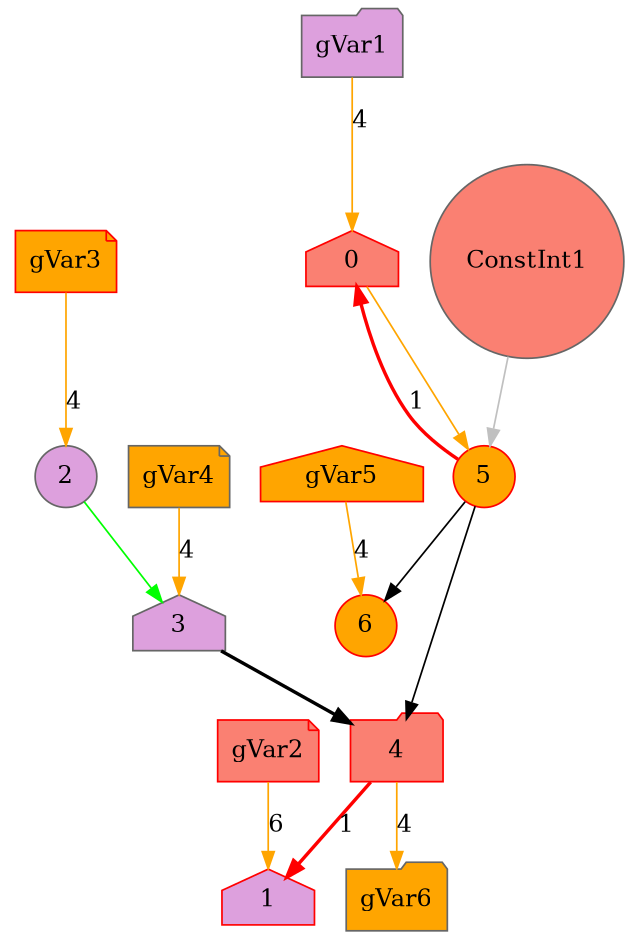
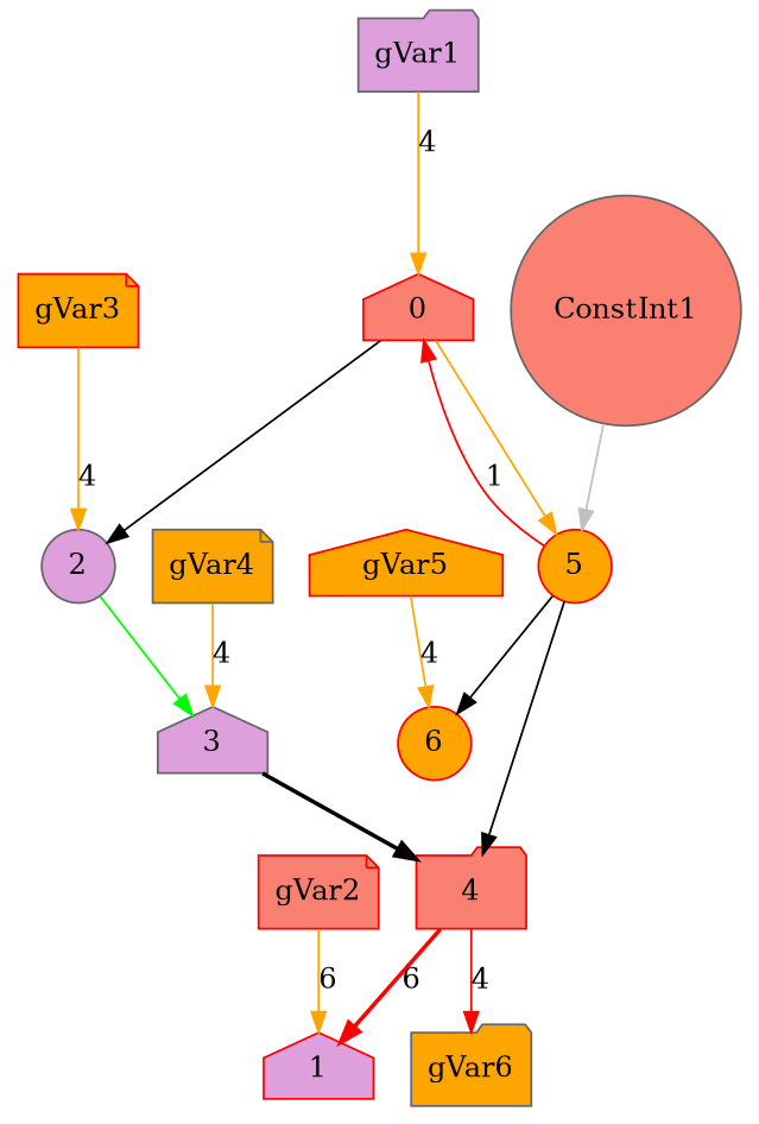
  digraph {
    node [color=red fillcolor=orange shape=house style=filled]
    edge [color=orange]
    n1 [fillcolor=salmon label=0]
    n2 [color=gray40 fillcolor=plum label=2 shape=circle]
    n3 [label=5 shape=circle]
    n4 [color=gray40 fillcolor=plum label=3]
    n5 [fillcolor=salmon label=4 shape=folder]
    n6 [label=6 shape=circle]
    n7 [fillcolor=plum label=1]
    n8 [color=gray40 label=gVar6 shape=folder]
    n9 [color=gray40 fillcolor=plum label=gVar1 shape=folder]
    n10 [fillcolor=salmon label=gVar2 shape=note]
    n11 [label=gVar3 shape=note]
    n12 [color=gray40 label=gVar4 shape=note]
    n13 [color=gray40 fillcolor=salmon label=ConstInt1 shape=circle]
    n14 [label=gVar5]
+   n1 -> n2 [color=""]
    n1 -> n3
    n2 -> n4 [color=green]
-   n3 -> n1 [color=red label=1 style=bold]
+   n3 -> n1 [color=red label=1 style=solid]
    n3 -> n5 [color=""]
    n3 -> n6 [color=""]
    n4 -> n5 [style=bold color=""]
-   n5 -> n7 [color=red label=1 style=bold]
-   n5 -> n8 [label=4]
+   n5 -> n7 [color=red label=6 style=bold]
+   n5 -> n8 [color=red label=4]
    n9 -> n1 [label=4]
    n10 -> n7 [label=6]
    n11 -> n2 [label=4]
    n12 -> n4 [label=4]
    n13 -> n3 [color=gray]
    n14 -> n6 [label=4]
  }
